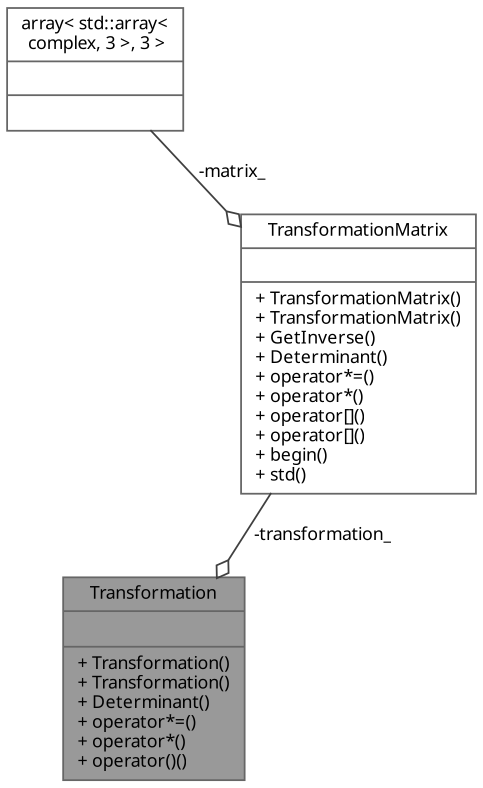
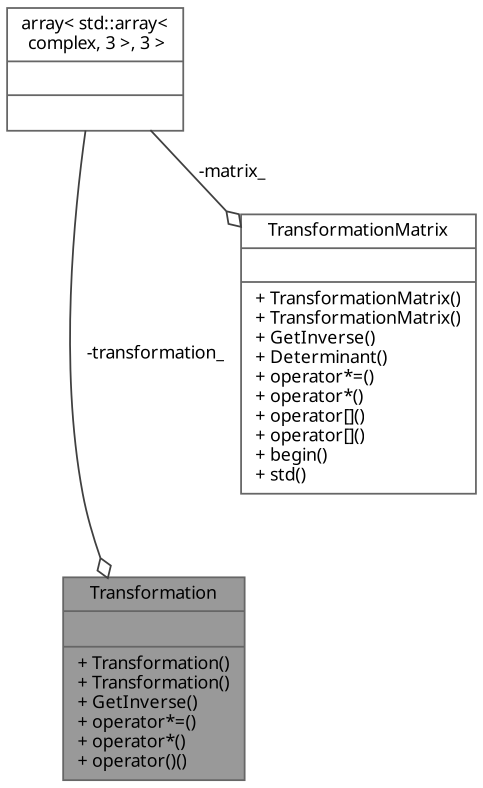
  digraph {
    fontname="Noto Sans"
    node [color=gray40 fillcolor=white fontname="Noto Sans" fontsize=10 shape=record style=filled]
    edge [arrowhead=odiamond color=grey25 fontname="Noto Sans" fontsize=10 labelfontname=Helvetica labelfontsize=10 style=solid]
-   n1 [fillcolor=grey60 fontcolor=black height=0.2 label="{Transformation\n||+ Transformation()\l+ Transformation()\l+ Determinant()\l+ operator*=()\l+ operator*()\l+ operator()()\l}" width=0.4]
+   n1 [fillcolor=grey60 fontcolor=black height=0.2 label="{Transformation\n||+ Transformation()\l+ Transformation()\l+ GetInverse()\l+ operator*=()\l+ operator*()\l+ operator()()\l}" width=0.4]
    n2 [height=0.2 label="{TransformationMatrix\n||+ TransformationMatrix()\l+ TransformationMatrix()\l+ GetInverse()\l+ Determinant()\l+ operator*=()\l+ operator*()\l+ operator[]()\l+ operator[]()\l+ begin()\l+ std()\l}" width=0.4]
    n3 [height=0.2 label="{array\< std::array\<\l complex, 3 \>, 3 \>\n||}" width=0.4]
-   n2 -> n1 [label=" -transformation_"]
+   n3 -> n1 [label=" -transformation_"]
    n3 -> n2 [label=" -matrix_"]
  }
